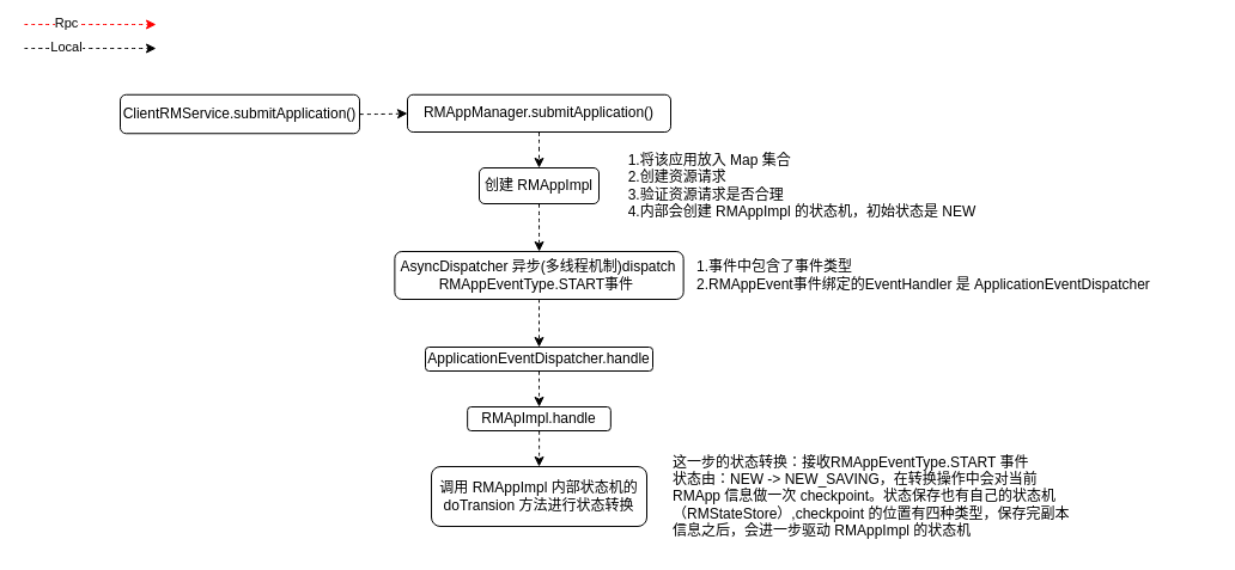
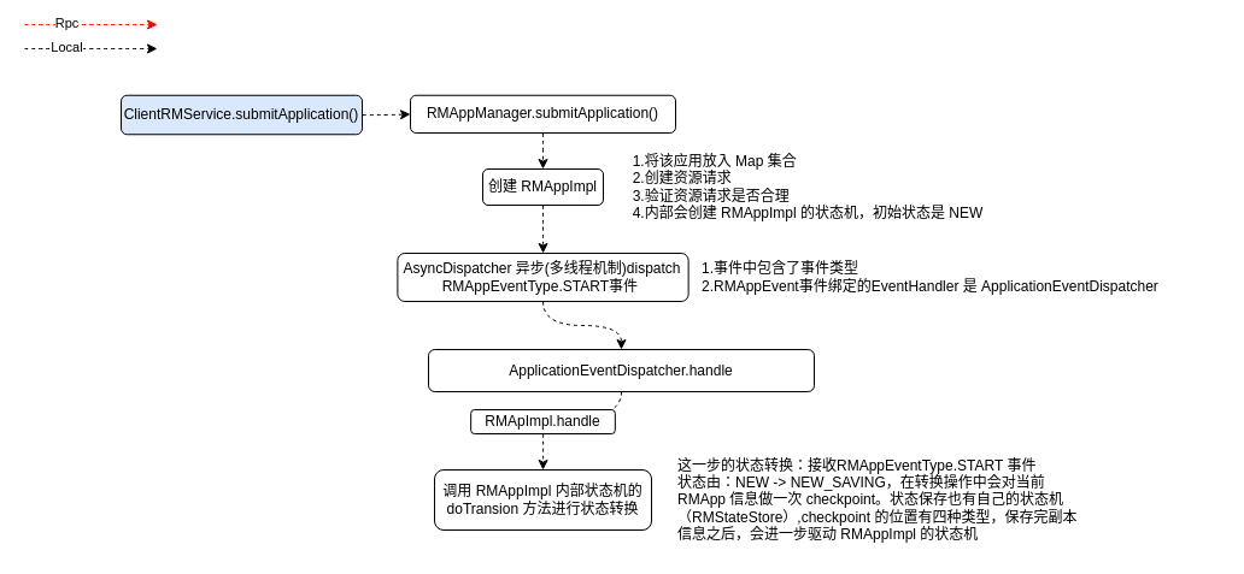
  <mxCell id="0" />
  <mxCell id="1" parent="0" />
  <mxCell id="2" value="" style="endArrow=classic;html=1;dashed=1;strokeColor=#FF0000;curved=1;" edge="1" parent="1"><mxGeometry width="50" height="50" relative="1" as="geometry"><mxPoint x="20" y="20" as="sourcePoint" /><mxPoint x="130" y="20" as="targetPoint" /></mxGeometry></mxCell>
  <mxCell id="3" value="Rpc" style="edgeLabel;html=1;align=center;verticalAlign=middle;resizable=0;points=[];" vertex="1" connectable="0" parent="2"><mxGeometry x="-0.382" y="2" relative="1" as="geometry"><mxPoint as="offset" /></mxGeometry></mxCell>
  <mxCell id="4" style="edgeStyle=orthogonalEdgeStyle;curved=1;orthogonalLoop=1;jettySize=auto;html=1;dashed=1;strokeColor=#000000;" edge="1" parent="1" source="5" target="9"><mxGeometry relative="1" as="geometry"><mxPoint x="460" y="95" as="targetPoint" /></mxGeometry></mxCell>
- <mxCell id="5" value="ClientRMService.submitApplication()" style="rounded=1;whiteSpace=wrap;html=1;" vertex="1" parent="1"><mxGeometry x="100" y="78.75" width="200" height="32.5" as="geometry" /></mxCell>
+ <mxCell id="5" value="ClientRMService.submitApplication()" style="rounded=1;whiteSpace=wrap;html=1;fillColor=#dae8fc;" vertex="1" parent="1"><mxGeometry x="100" y="78.75" width="200" height="32.5" as="geometry" /></mxCell>
  <mxCell id="6" value="" style="endArrow=classic;html=1;dashed=1;curved=1;" edge="1" parent="1"><mxGeometry width="50" height="50" relative="1" as="geometry"><mxPoint x="20" y="40" as="sourcePoint" /><mxPoint x="130" y="40" as="targetPoint" /></mxGeometry></mxCell>
  <mxCell id="7" value="Local" style="edgeLabel;html=1;align=center;verticalAlign=middle;resizable=0;points=[];" vertex="1" connectable="0" parent="6"><mxGeometry x="-0.382" y="2" relative="1" as="geometry"><mxPoint as="offset" /></mxGeometry></mxCell>
  <mxCell id="8" style="edgeStyle=orthogonalEdgeStyle;curved=1;orthogonalLoop=1;jettySize=auto;html=1;dashed=1;strokeColor=#000000;" edge="1" parent="1" source="9" target="11"><mxGeometry relative="1" as="geometry"><mxPoint x="450" y="180" as="targetPoint" /></mxGeometry></mxCell>
  <mxCell id="9" value="RMAppManager.submitApplication()" style="rounded=1;whiteSpace=wrap;html=1;" vertex="1" parent="1"><mxGeometry x="340" y="78.75" width="220" height="31.25" as="geometry" /></mxCell>
  <mxCell id="10" style="edgeStyle=orthogonalEdgeStyle;curved=1;orthogonalLoop=1;jettySize=auto;html=1;dashed=1;strokeColor=#000000;" edge="1" parent="1" source="11" target="14"><mxGeometry relative="1" as="geometry" /></mxCell>
  <mxCell id="11" value="创建 RMAppImpl" style="rounded=1;whiteSpace=wrap;html=1;" vertex="1" parent="1"><mxGeometry x="400" y="140" width="100" height="30" as="geometry" /></mxCell>
  <mxCell id="12" value="&lt;div style=&quot;text-align: left&quot;&gt;&lt;div&gt;1.将该应用放入 Map 集合&lt;/div&gt;&lt;div&gt;2.创建资源请求&lt;/div&gt;&lt;div&gt;3.验证资源请求是否合理&lt;/div&gt;&lt;div&gt;4.内部会创建 RMAppImpl 的状态机，初始状态是 NEW&lt;/div&gt;&lt;/div&gt;" style="text;html=1;strokeColor=none;fillColor=none;align=center;verticalAlign=middle;whiteSpace=wrap;rounded=0;" vertex="1" parent="1"><mxGeometry x="509.84" y="125" width="320.16" height="60" as="geometry" /></mxCell>
  <mxCell id="13" style="edgeStyle=orthogonalEdgeStyle;curved=1;orthogonalLoop=1;jettySize=auto;html=1;exitX=0.5;exitY=1;exitDx=0;exitDy=0;dashed=1;strokeColor=#000000;" edge="1" parent="1" source="14" target="17"><mxGeometry relative="1" as="geometry"><mxPoint x="450.333" y="300" as="targetPoint" /></mxGeometry></mxCell>
  <mxCell id="14" value="AsyncDispatcher 异步(多线程机制)dispatch RMAppEventType.START事件&amp;nbsp;" style="rounded=1;whiteSpace=wrap;html=1;" vertex="1" parent="1"><mxGeometry x="329.38" y="210" width="241.25" height="40" as="geometry" /></mxCell>
  <mxCell id="15" value="1.事件中包含了事件类型&lt;br&gt;2.RMAppEvent事件绑定的EventHandler 是 ApplicationEventDispatcher" style="text;html=1;strokeColor=none;fillColor=none;align=left;verticalAlign=middle;whiteSpace=wrap;rounded=0;" vertex="1" parent="1"><mxGeometry x="580" y="210" width="430" height="40" as="geometry" /></mxCell>
  <mxCell id="16" style="edgeStyle=orthogonalEdgeStyle;curved=1;orthogonalLoop=1;jettySize=auto;html=1;exitX=0.5;exitY=1;exitDx=0;exitDy=0;dashed=1;strokeColor=#000000;" edge="1" parent="1" source="17" target="19"><mxGeometry relative="1" as="geometry"><mxPoint x="450.333" y="360" as="targetPoint" /></mxGeometry></mxCell>
- <mxCell id="17" value="ApplicationEventDispatcher.handle" style="rounded=1;whiteSpace=wrap;html=1;" vertex="1" parent="1"><mxGeometry x="355.01" y="290" width="190" height="20" as="geometry" /></mxCell>
+ <mxCell id="17" value="ApplicationEventDispatcher.handle" style="rounded=1;whiteSpace=wrap;html=1;" vertex="1" parent="1"><mxGeometry x="355.01" y="290" width="320" height="35" as="geometry" /></mxCell>
  <mxCell id="18" style="edgeStyle=orthogonalEdgeStyle;curved=1;orthogonalLoop=1;jettySize=auto;html=1;dashed=1;strokeColor=#000000;" edge="1" parent="1" source="19" target="20"><mxGeometry relative="1" as="geometry"><mxPoint x="450.005" y="400" as="targetPoint" /></mxGeometry></mxCell>
  <mxCell id="19" value="RMApImpl.handle" style="rounded=1;whiteSpace=wrap;html=1;" vertex="1" parent="1"><mxGeometry x="390.17" y="340" width="119.67" height="20" as="geometry" /></mxCell>
  <mxCell id="20" value="调用 RMAppImpl 内部状态机的 doTransion 方法进行状态转换" style="rounded=1;whiteSpace=wrap;html=1;" vertex="1" parent="1"><mxGeometry x="360.02" y="390" width="179.99" height="50" as="geometry" /></mxCell>
  <mxCell id="21" value="这一步的状态转换：接收RMAppEventType.START 事件&lt;br&gt;状态由：NEW -&amp;gt; NEW_SAVING，在转换操作中会对当前 RMApp 信息做一次 checkpoint。状态保存也有自己的状态机（RMStateStore）,checkpoint 的位置有四种类型，保存完副本信息之后，会进一步驱动 RMAppImpl 的状态机" style="text;html=1;strokeColor=none;fillColor=none;align=left;verticalAlign=middle;whiteSpace=wrap;rounded=0;" vertex="1" parent="1"><mxGeometry x="560" y="375" width="340" height="80" as="geometry" /></mxCell>
